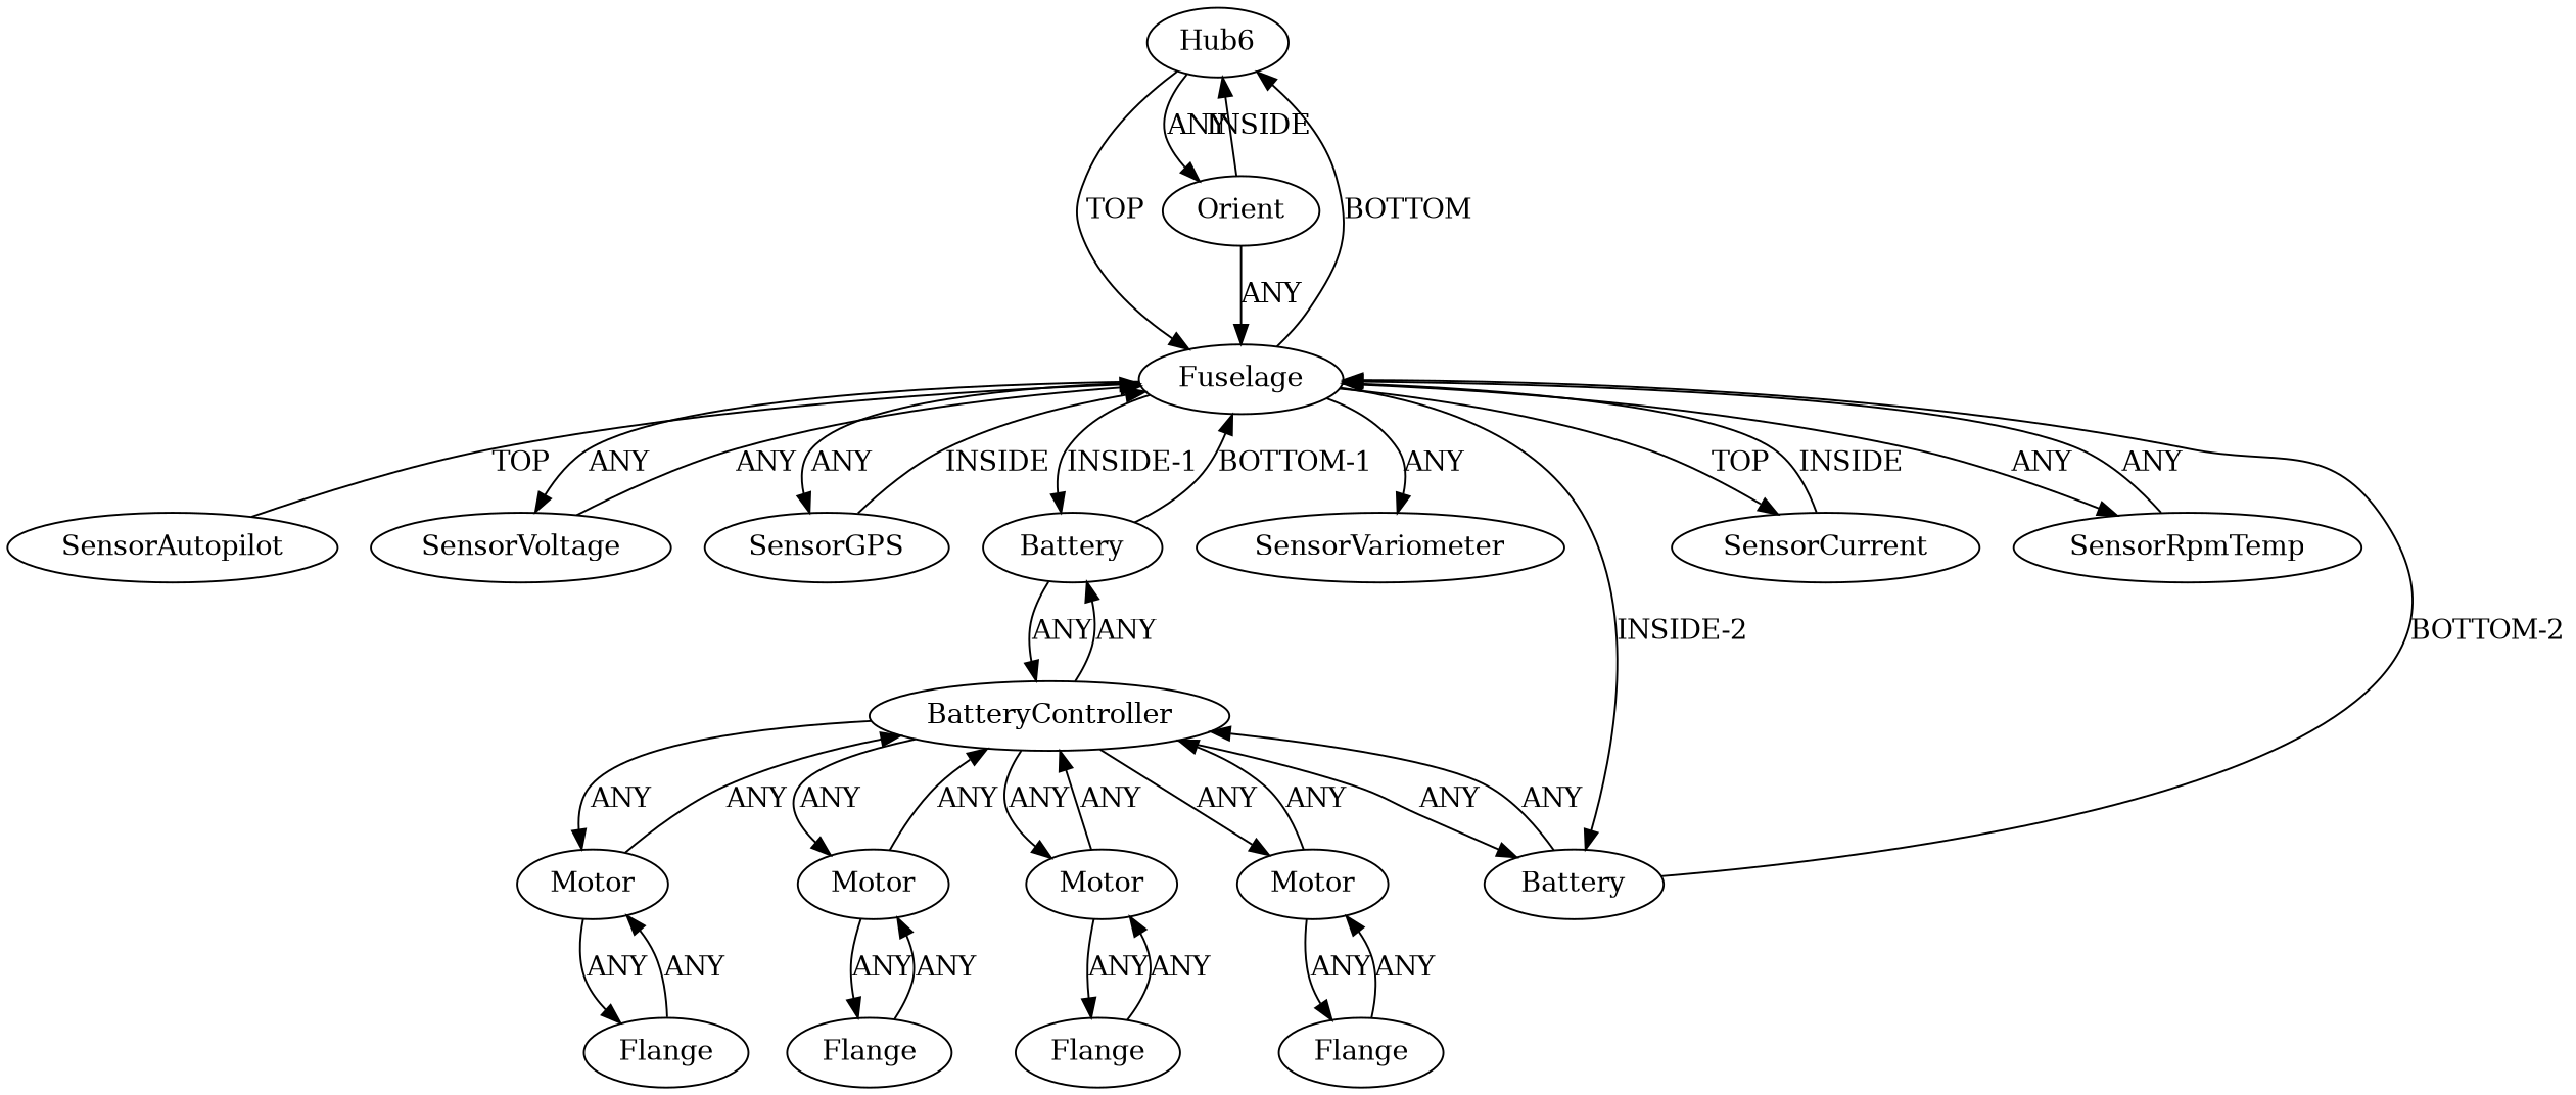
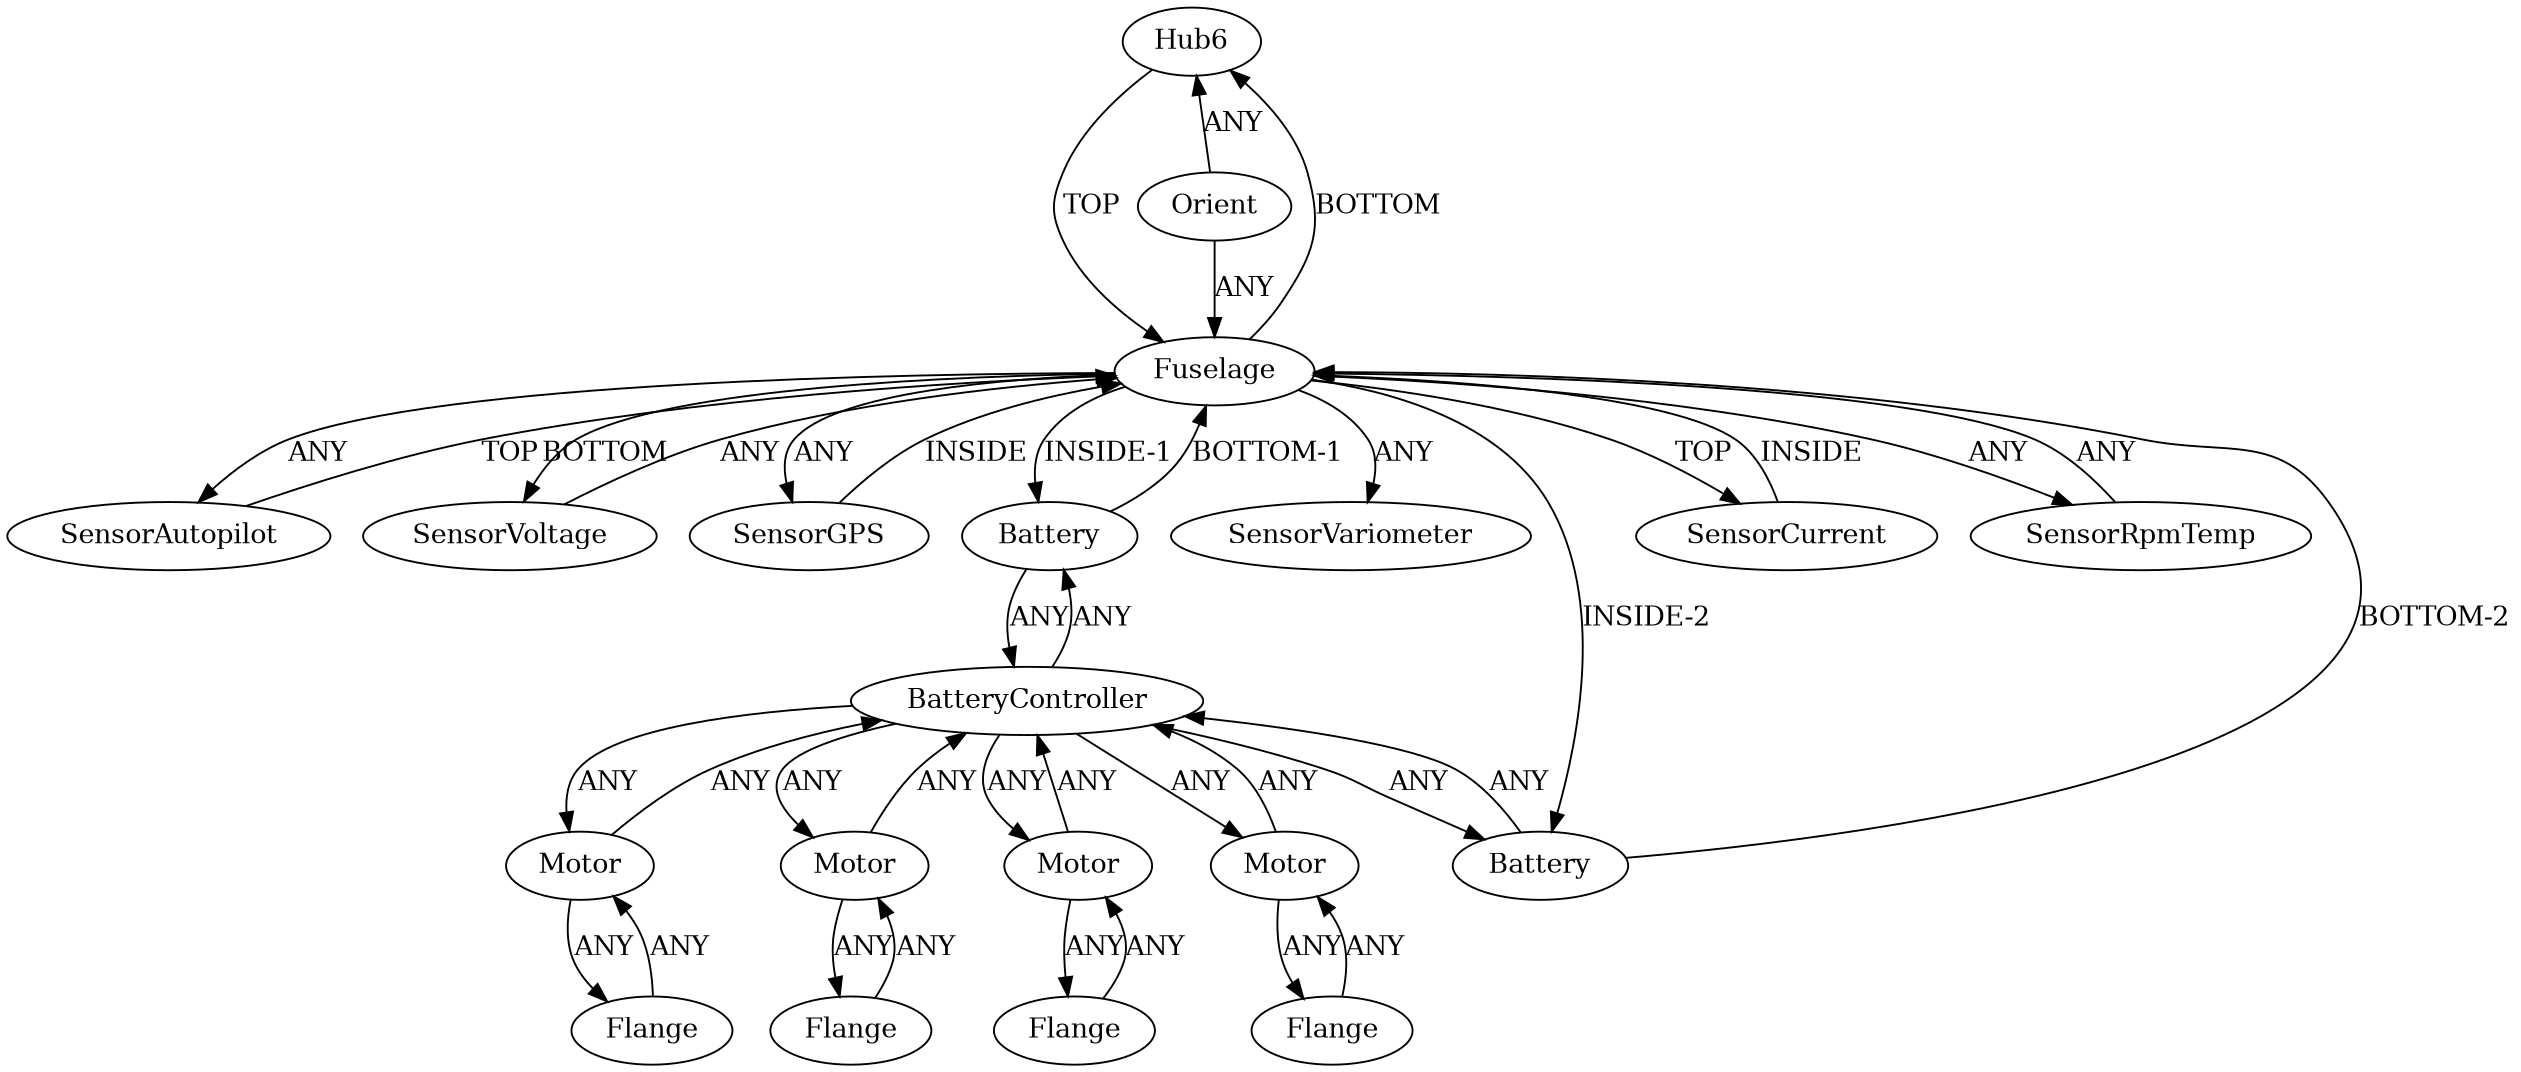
  digraph {
    n1 [instance=Hub3_instance_4 label=Hub6]
    n2 [instance=Fuselage_instance_1 label=Fuselage]
    n3 [instance=Orient label=Orient]
    n4 [instance=SensorAutopilot_instance_1 label=SensorAutopilot]
    n5 [instance=SensorVoltage_instance_1 label=SensorVoltage]
    n6 [instance=SensorGPS_instance_1 label=SensorGPS]
    n7 [instance=Battery_instance_1 label=Battery]
    n8 [instance=SensorVariometer_instance_1 label=SensorVariometer]
    n9 [instance=Battery_instance_2 label=Battery]
    n10 [instance=SensorCurrent_instance_1 label=SensorCurrent]
    n11 [instance=SensorRpmTemp_instance_1 label=SensorRpmTemp]
    n12 [instance=BatteryController_instance_1 label=BatteryController]
    n13 [instance=Flange_instance_1 label=Flange]
    n14 [instance=Motor_instance_1 label=Motor]
    n15 [instance=Motor_instance_4 label=Motor]
    n16 [instance=Motor_instance_2 label=Motor]
    n17 [instance=Motor_instance_3 label=Motor]
    n18 [instance=Flange_instance_2 label=Flange]
    n19 [instance=Flange_instance_3 label=Flange]
    n20 [instance=Flange_instance_4 label=Flange]
    n1 -> n2 [label=TOP]
-   n1 -> n3 [label=ANY]
    n2 -> n1 [label=BOTTOM]
-   n2 -> n5 [label=ANY]
+   n2 -> n4 [label=ANY]
+   n2 -> n5 [label=BOTTOM]
    n2 -> n6 [label=ANY]
    n2 -> n7 [label="INSIDE-1"]
    n2 -> n8 [label=ANY]
    n2 -> n9 [label="INSIDE-2"]
    n2 -> n10 [label=TOP]
    n2 -> n11 [label=ANY]
-   n3 -> n1 [label=INSIDE]
+   n3 -> n1 [label=ANY]
    n3 -> n2 [label=ANY]
    n4 -> n2 [label=TOP]
    n5 -> n2 [label=ANY]
    n6 -> n2 [label=INSIDE]
    n7 -> n2 [label="BOTTOM-1"]
    n7 -> n12 [label=ANY]
    n9 -> n2 [label="BOTTOM-2"]
    n9 -> n12 [label=ANY]
    n10 -> n2 [label=INSIDE]
    n11 -> n2 [label=ANY]
    n12 -> n7 [label=ANY]
    n12 -> n9 [label=ANY]
    n12 -> n14 [label=ANY]
    n12 -> n15 [label=ANY]
    n12 -> n16 [label=ANY]
    n12 -> n17 [label=ANY]
    n13 -> n14 [label=ANY]
    n14 -> n12 [label=ANY]
    n14 -> n13 [label=ANY]
    n15 -> n12 [label=ANY]
    n15 -> n18 [label=ANY]
    n16 -> n12 [label=ANY]
    n16 -> n19 [label=ANY]
    n17 -> n12 [label=ANY]
    n17 -> n20 [label=ANY]
    n18 -> n15 [label=ANY]
    n19 -> n16 [label=ANY]
    n20 -> n17 [label=ANY]
  }
